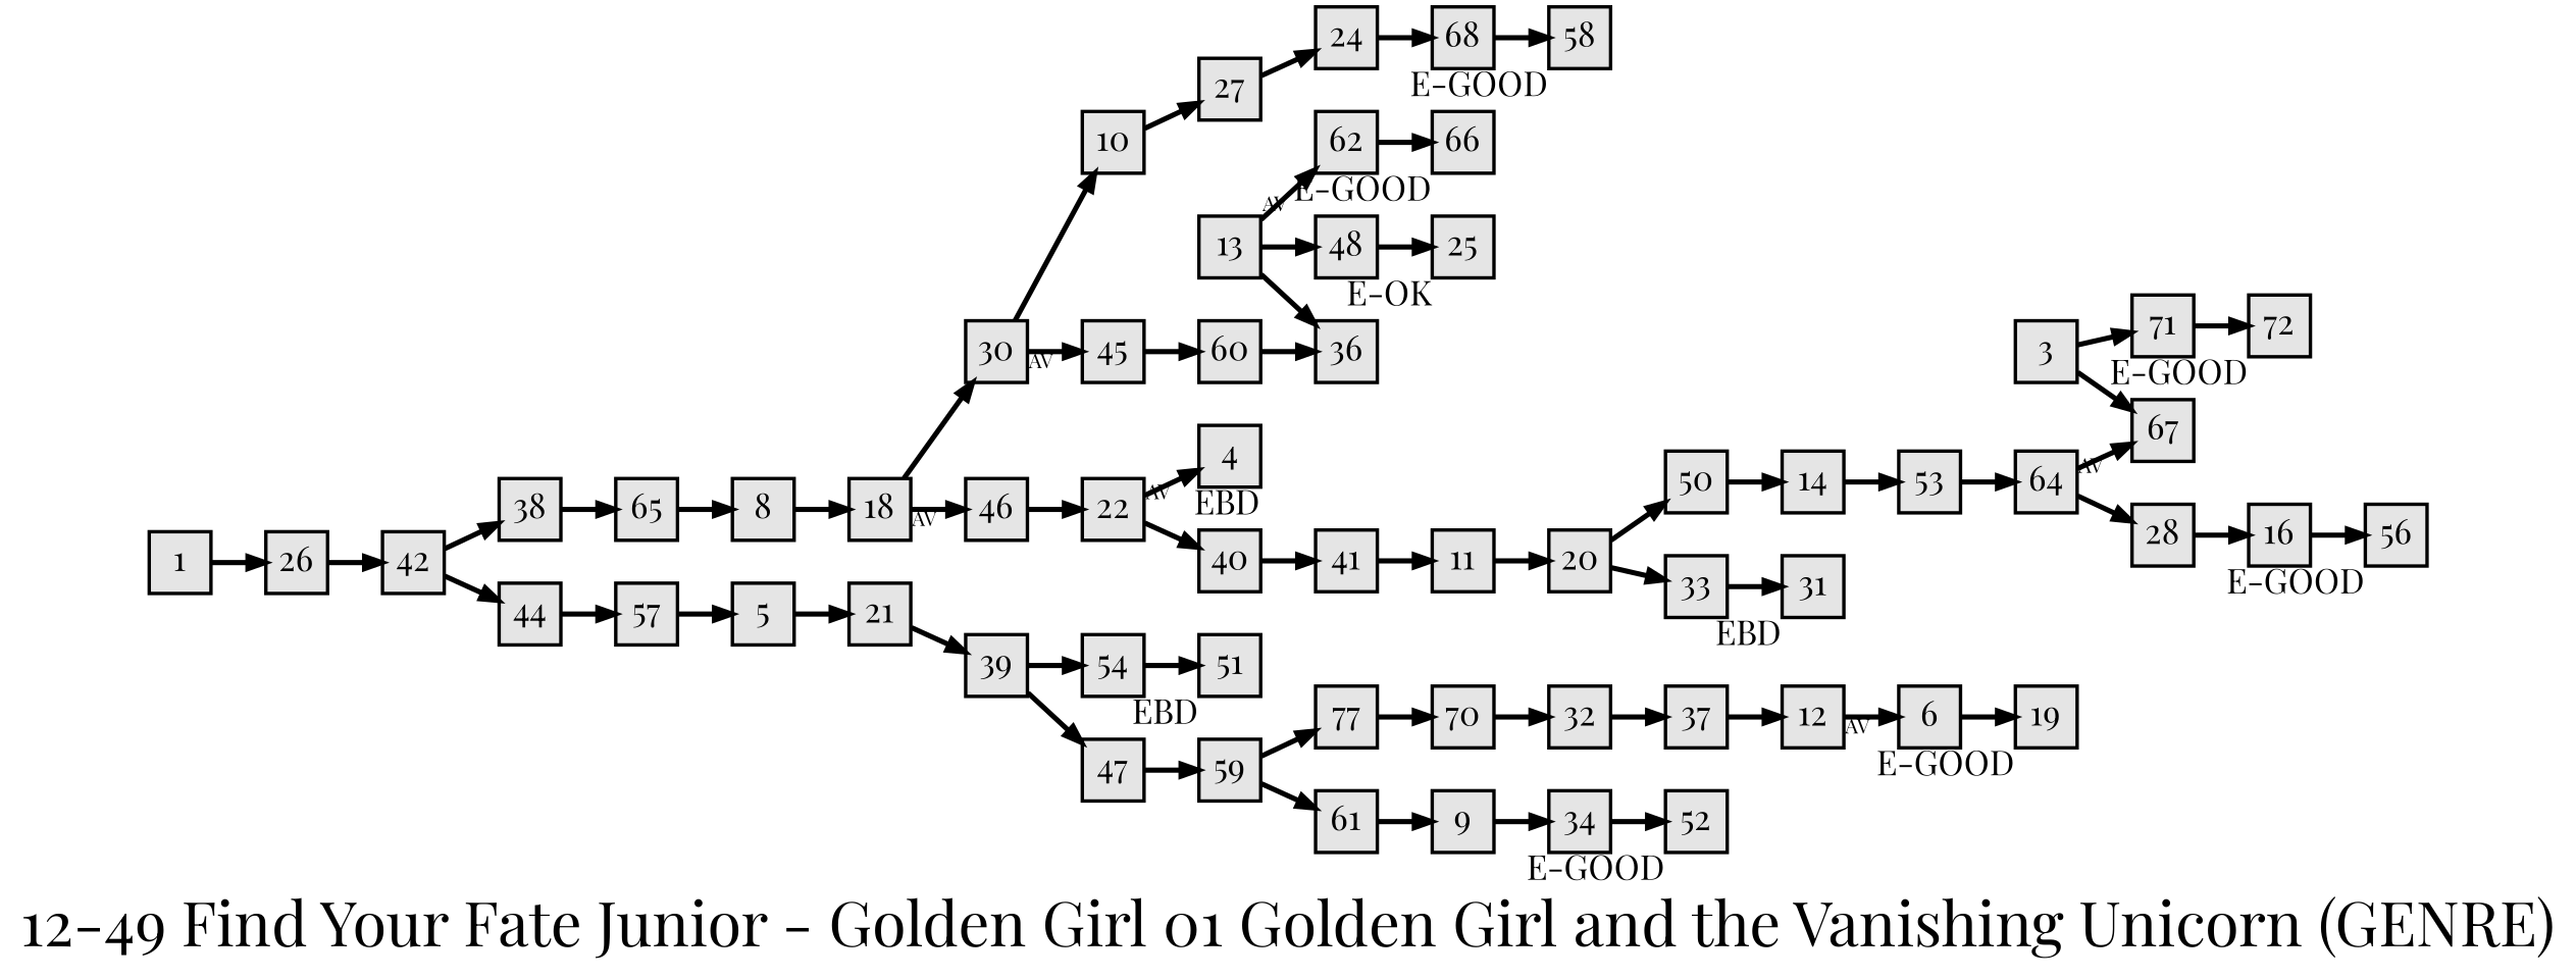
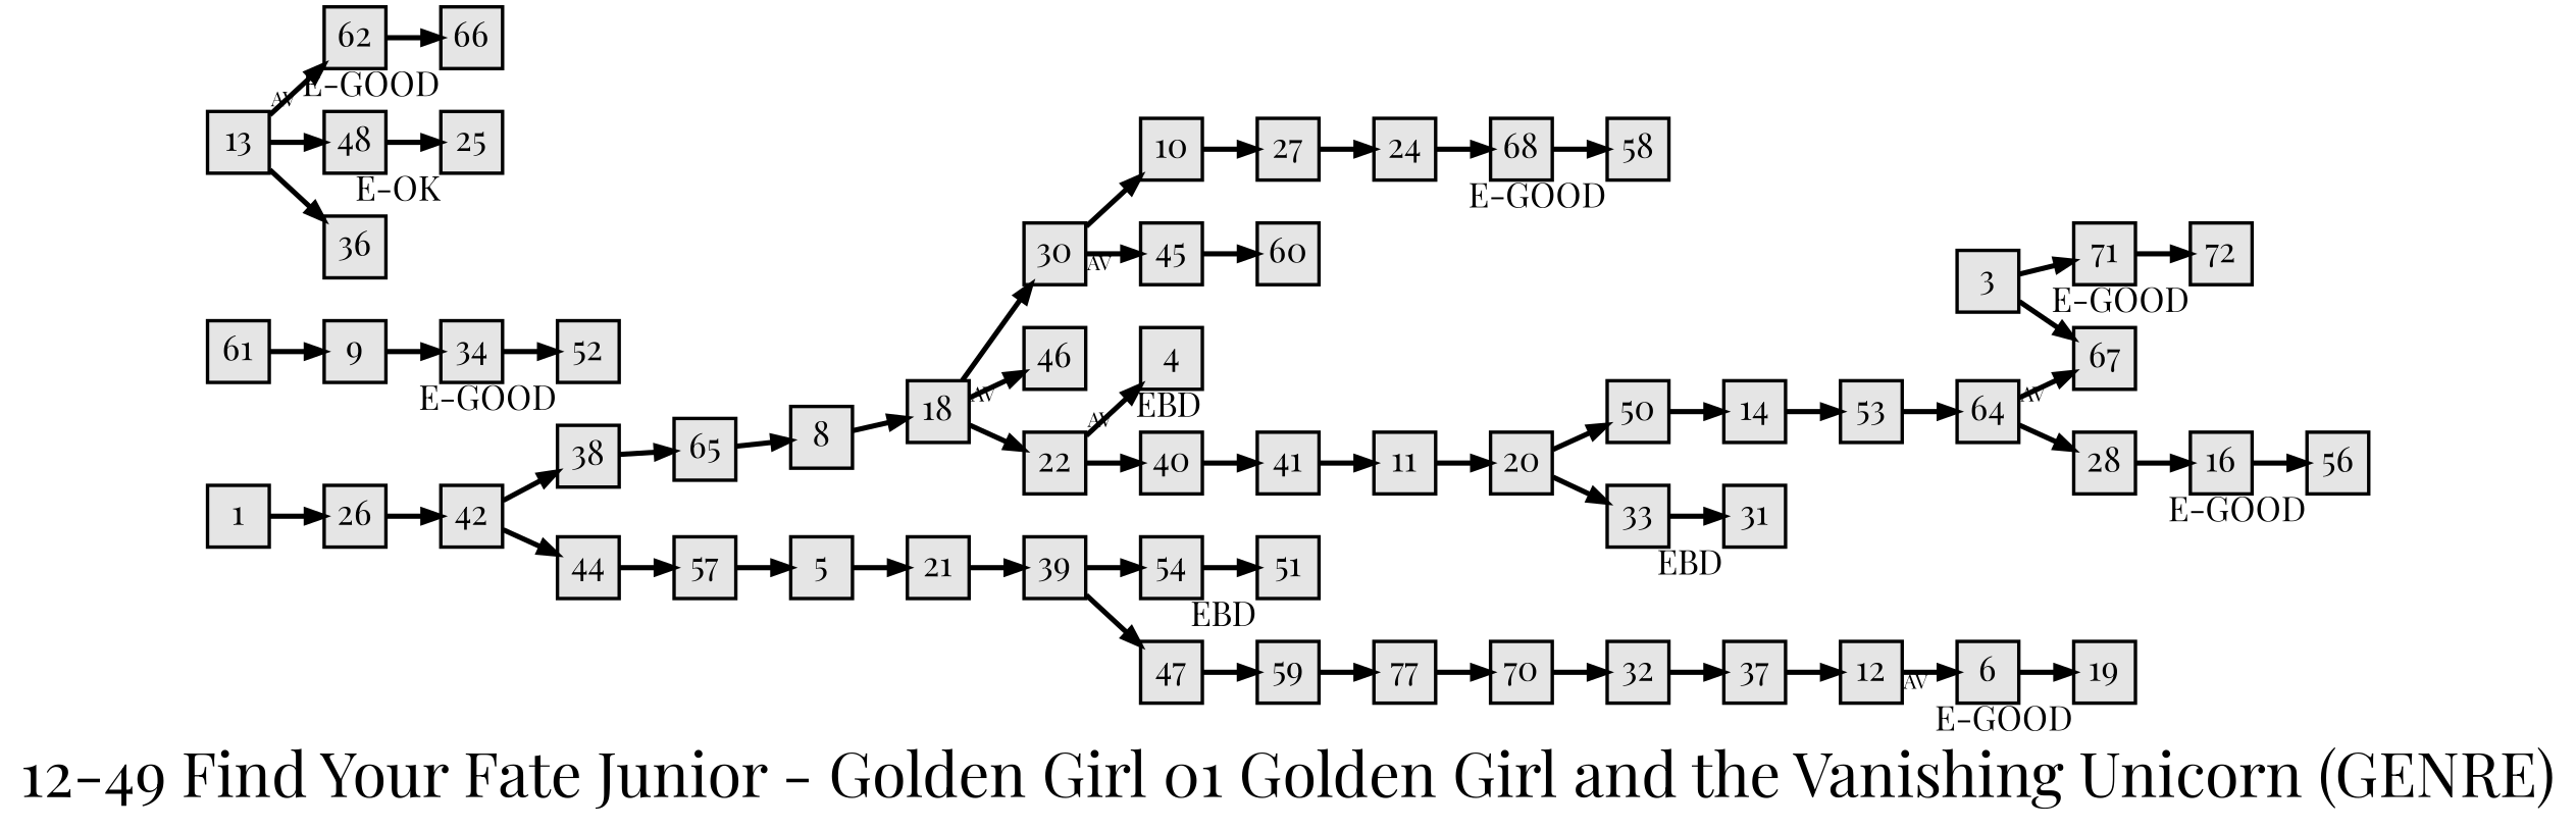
  digraph {
    fontname="Playfair Display"
    fontsize=36
    label="12-49 Find Your Fate Junior - Golden Girl 01 Golden Girl and the Vanishing Unicorn (GENRE)"
    nodesep=0.35
    ordering=out
    rankdir=LR
    ranksep=0.45
    node [fillcolor=grey90 fixedsize=true fontname="Playfair Display" fontsize=20 labelfloat=true margin="0,0" penwidth=2 regular=true shape=rect style=filled]
    edge [fontname="Playfair Display" fontsize=12 labelfloat=true penwidth=3]
    1
    26
    42
    38
    44
    3
    71
    67
    72 [xlabel="E-GOOD"]
    4 [xlabel=EBD]
    5
    21
    39
    54
    47
    19 [xlabel="E-GOOD"]
    6
    8
    18
    30
    46
    10
    45
    22
    9
    34
    52 [xlabel="E-GOOD"]
    27
    24
    68
    11
    20
    50
    33
    14
    31 [xlabel=EBD]
    12
    13
    62
    48
    36
    66 [xlabel="E-GOOD"]
    25 [xlabel="E-OK"]
    53
    64
    28
    56 [xlabel="E-GOOD"]
    16
    n49 [label=77]
    70
    32
    37
    60
    40
    51 [xlabel=EBD]
    59
    41
    58 [xlabel="E-GOOD"]
    65
    57
    61
    1 -> 26
    26 -> 42
    42 -> 38
    42 -> 44
    38 -> 65
    44 -> 57
    3 -> 71
    3 -> 67
    71 -> 72
    5 -> 21
    21 -> 39
    39 -> 54
    39 -> 47
    54 -> 51
    47 -> 59
    6 -> 19
    8 -> 18
    18 -> 30
    18 -> 46 [xlabel=AV]
    30 -> 10
    30 -> 45 [xlabel=AV]
-   46 -> 22
+   18 -> 22
    10 -> 27
    45 -> 60
    22 -> 4 [xlabel=AV]
    22 -> 40
    9 -> 34
    34 -> 52
    27 -> 24
    24 -> 68
    68 -> 58
    11 -> 20
    20 -> 50
    20 -> 33
    50 -> 14
    33 -> 31
    14 -> 53
    12 -> 6 [xlabel=AV]
    13 -> 62 [xlabel=AV]
    13 -> 48
    13 -> 36
    62 -> 66
    48 -> 25
    53 -> 64
    64 -> 67 [xlabel=AV]
    64 -> 28
    28 -> 16
    16 -> 56
    n49 -> 70
    70 -> 32
    32 -> 37
    37 -> 12
-   60 -> 36
    40 -> 41
    59 -> n49
-   59 -> 61
    41 -> 11
    65 -> 8
    57 -> 5
    61 -> 9
  }
